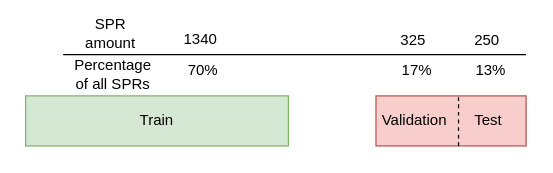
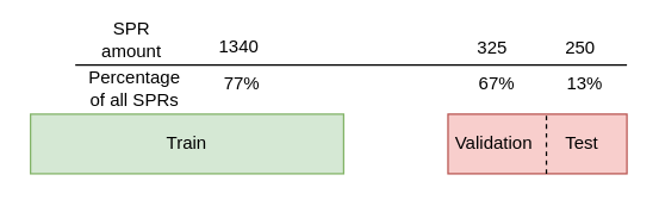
  <mxCell id="0" />
  <mxCell id="1" parent="0" />
  <mxCell id="2" value="&lt;font style=&quot;font-size: 12px&quot;&gt;Train&lt;/font&gt;" style="rounded=0;whiteSpace=wrap;html=1;fillColor=#d5e8d4;strokeColor=#82b366;" parent="1" vertex="1"><mxGeometry x="20" y="76" width="210" height="40" as="geometry" /></mxCell>
  <mxCell id="3" value="" style="rounded=0;whiteSpace=wrap;html=1;fillColor=#f8cecc;strokeColor=#b85450;" parent="1" vertex="1"><mxGeometry x="300" y="76" width="120" height="40" as="geometry" /></mxCell>
  <mxCell id="4" value="" style="endArrow=none;dashed=1;html=1;entryX=0.55;entryY=0.005;entryDx=0;entryDy=0;entryPerimeter=0;" parent="1" target="3" edge="1"><mxGeometry width="50" height="50" relative="1" as="geometry"><mxPoint x="366" y="116" as="sourcePoint" /><mxPoint x="320" y="26" as="targetPoint" /><Array as="points"><mxPoint x="366" y="86" /></Array></mxGeometry></mxCell>
  <mxCell id="5" value="&lt;font style=&quot;font-size: 12px&quot;&gt;Validation&lt;/font&gt;" style="text;html=1;strokeColor=none;fillColor=none;align=center;verticalAlign=middle;whiteSpace=wrap;rounded=0;" parent="1" vertex="1"><mxGeometry x="311" y="91" width="40" height="10" as="geometry" /></mxCell>
  <mxCell id="6" value="&lt;font style=&quot;font-size: 12px&quot;&gt;Test&lt;/font&gt;" style="text;html=1;strokeColor=none;fillColor=none;align=center;verticalAlign=middle;whiteSpace=wrap;rounded=0;" parent="1" vertex="1"><mxGeometry x="370" y="88.5" width="40" height="15" as="geometry" /></mxCell>
  <mxCell id="7" value="&lt;font style=&quot;font-size: 12px&quot;&gt;SPR amount&lt;/font&gt;" style="text;html=1;strokeColor=none;fillColor=none;align=center;verticalAlign=middle;whiteSpace=wrap;rounded=0;" parent="1" vertex="1"><mxGeometry x="63" y="20" width="50" height="12.5" as="geometry" /></mxCell>
  <mxCell id="8" value="&lt;font style=&quot;font-size: 12px&quot;&gt;1340&lt;/font&gt;" style="text;html=1;strokeColor=none;fillColor=none;align=center;verticalAlign=middle;whiteSpace=wrap;rounded=0;" parent="1" vertex="1"><mxGeometry x="140" y="25.5" width="40" height="10" as="geometry" /></mxCell>
  <mxCell id="9" value="&lt;font style=&quot;font-size: 12px&quot;&gt;325&lt;/font&gt;" style="text;html=1;strokeColor=none;fillColor=none;align=center;verticalAlign=middle;whiteSpace=wrap;rounded=0;" parent="1" vertex="1"><mxGeometry x="310" y="26.5" width="40" height="10" as="geometry" /></mxCell>
  <mxCell id="10" value="&lt;font style=&quot;font-size: 12px&quot;&gt;250&lt;/font&gt;" style="text;html=1;strokeColor=none;fillColor=none;align=center;verticalAlign=middle;whiteSpace=wrap;rounded=0;" parent="1" vertex="1"><mxGeometry x="369" y="26.5" width="40" height="10" as="geometry" /></mxCell>
  <mxCell id="11" value="&lt;font style=&quot;font-size: 12px&quot;&gt;Percentage of all SPRs&lt;/font&gt;" style="text;html=1;strokeColor=none;fillColor=none;align=center;verticalAlign=middle;whiteSpace=wrap;rounded=0;" parent="1" vertex="1"><mxGeometry x="70" y="54" width="40" height="10" as="geometry" /></mxCell>
- <mxCell id="12" value="&lt;font style=&quot;font-size: 12px&quot;&gt;70%&lt;/font&gt;" style="text;html=1;strokeColor=none;fillColor=none;align=center;verticalAlign=middle;whiteSpace=wrap;rounded=0;" parent="1" vertex="1"><mxGeometry x="142" y="51" width="40" height="10" as="geometry" /></mxCell>
- <mxCell id="13" value="&lt;font style=&quot;font-size: 12px&quot;&gt;17%&lt;/font&gt;" style="text;html=1;strokeColor=none;fillColor=none;align=center;verticalAlign=middle;whiteSpace=wrap;rounded=0;" parent="1" vertex="1"><mxGeometry x="313" y="51" width="40" height="10" as="geometry" /></mxCell>
+ <mxCell id="12" value="&lt;font style=&quot;font-size: 12px&quot;&gt;77%&lt;/font&gt;" style="text;html=1;strokeColor=none;fillColor=none;align=center;verticalAlign=middle;whiteSpace=wrap;rounded=0;" parent="1" vertex="1"><mxGeometry x="142" y="51" width="40" height="10" as="geometry" /></mxCell>
+ <mxCell id="13" value="&lt;font style=&quot;font-size: 12px&quot;&gt;67%&lt;/font&gt;" style="text;html=1;strokeColor=none;fillColor=none;align=center;verticalAlign=middle;whiteSpace=wrap;rounded=0;" parent="1" vertex="1"><mxGeometry x="313" y="51" width="40" height="10" as="geometry" /></mxCell>
  <mxCell id="14" value="&lt;font style=&quot;font-size: 12px&quot;&gt;13%&lt;/font&gt;" style="text;html=1;strokeColor=none;fillColor=none;align=center;verticalAlign=middle;whiteSpace=wrap;rounded=0;" parent="1" vertex="1"><mxGeometry x="372" y="51" width="40" height="10" as="geometry" /></mxCell>
  <mxCell id="15" value="" style="endArrow=none;html=1;" edge="1" parent="1"><mxGeometry width="50" height="50" relative="1" as="geometry"><mxPoint x="50" y="43" as="sourcePoint" /><mxPoint x="420" y="43" as="targetPoint" /></mxGeometry></mxCell>
